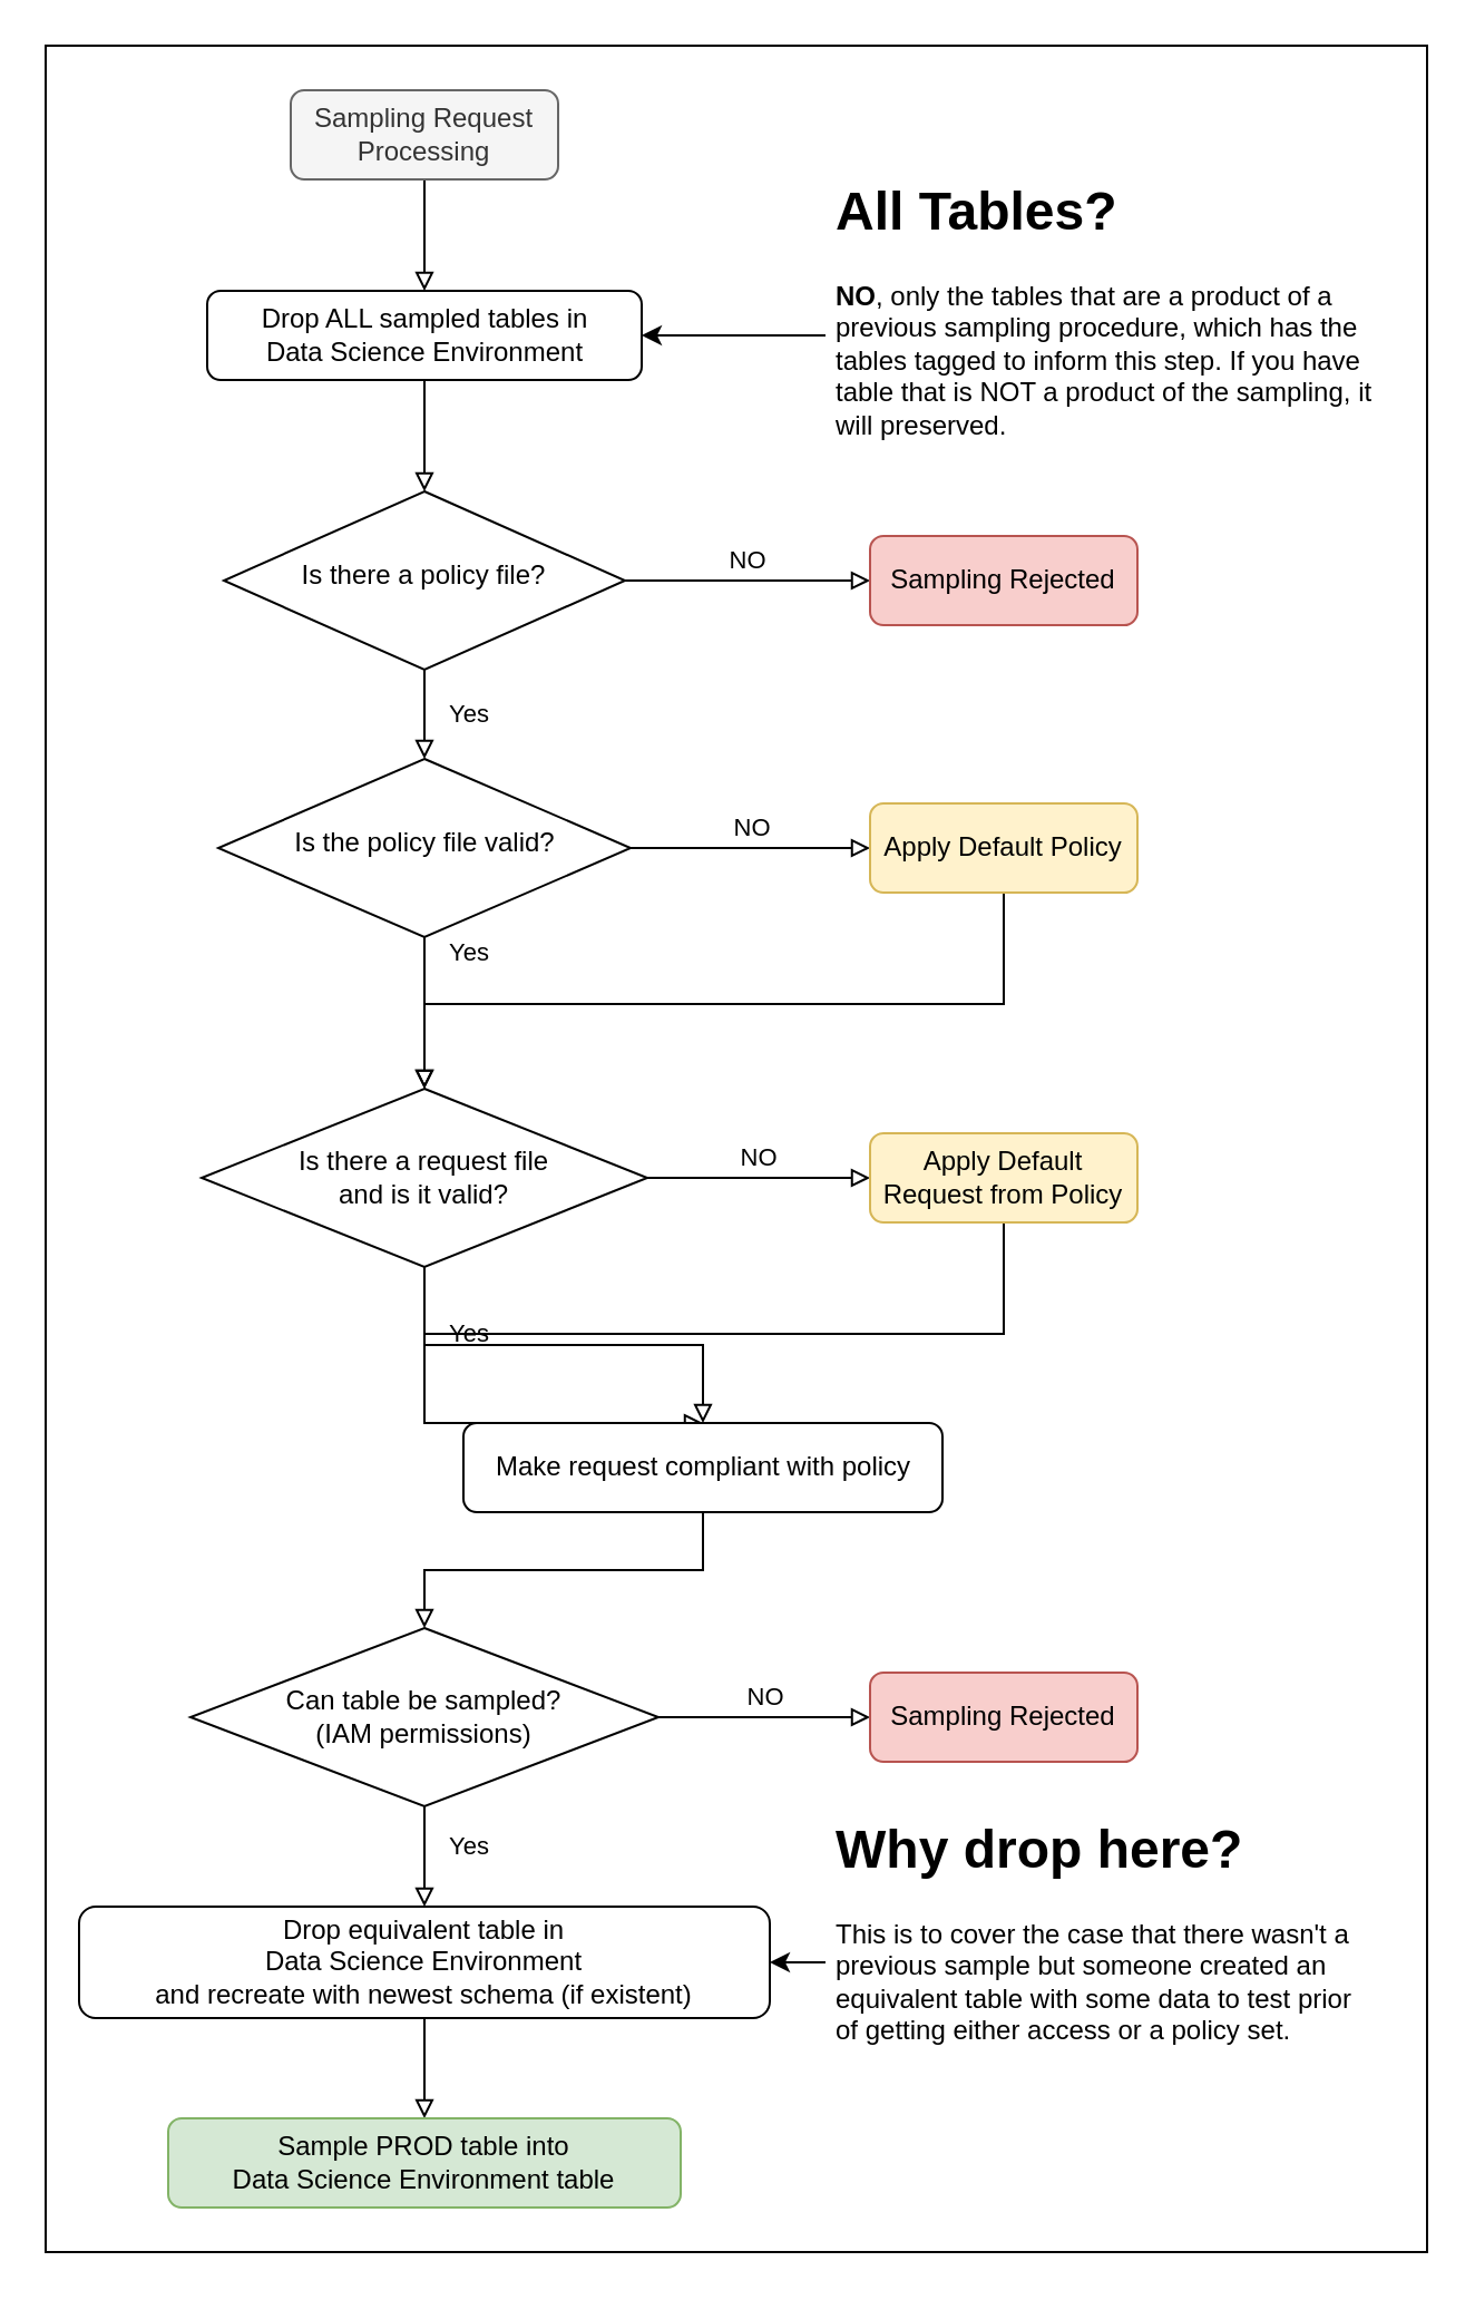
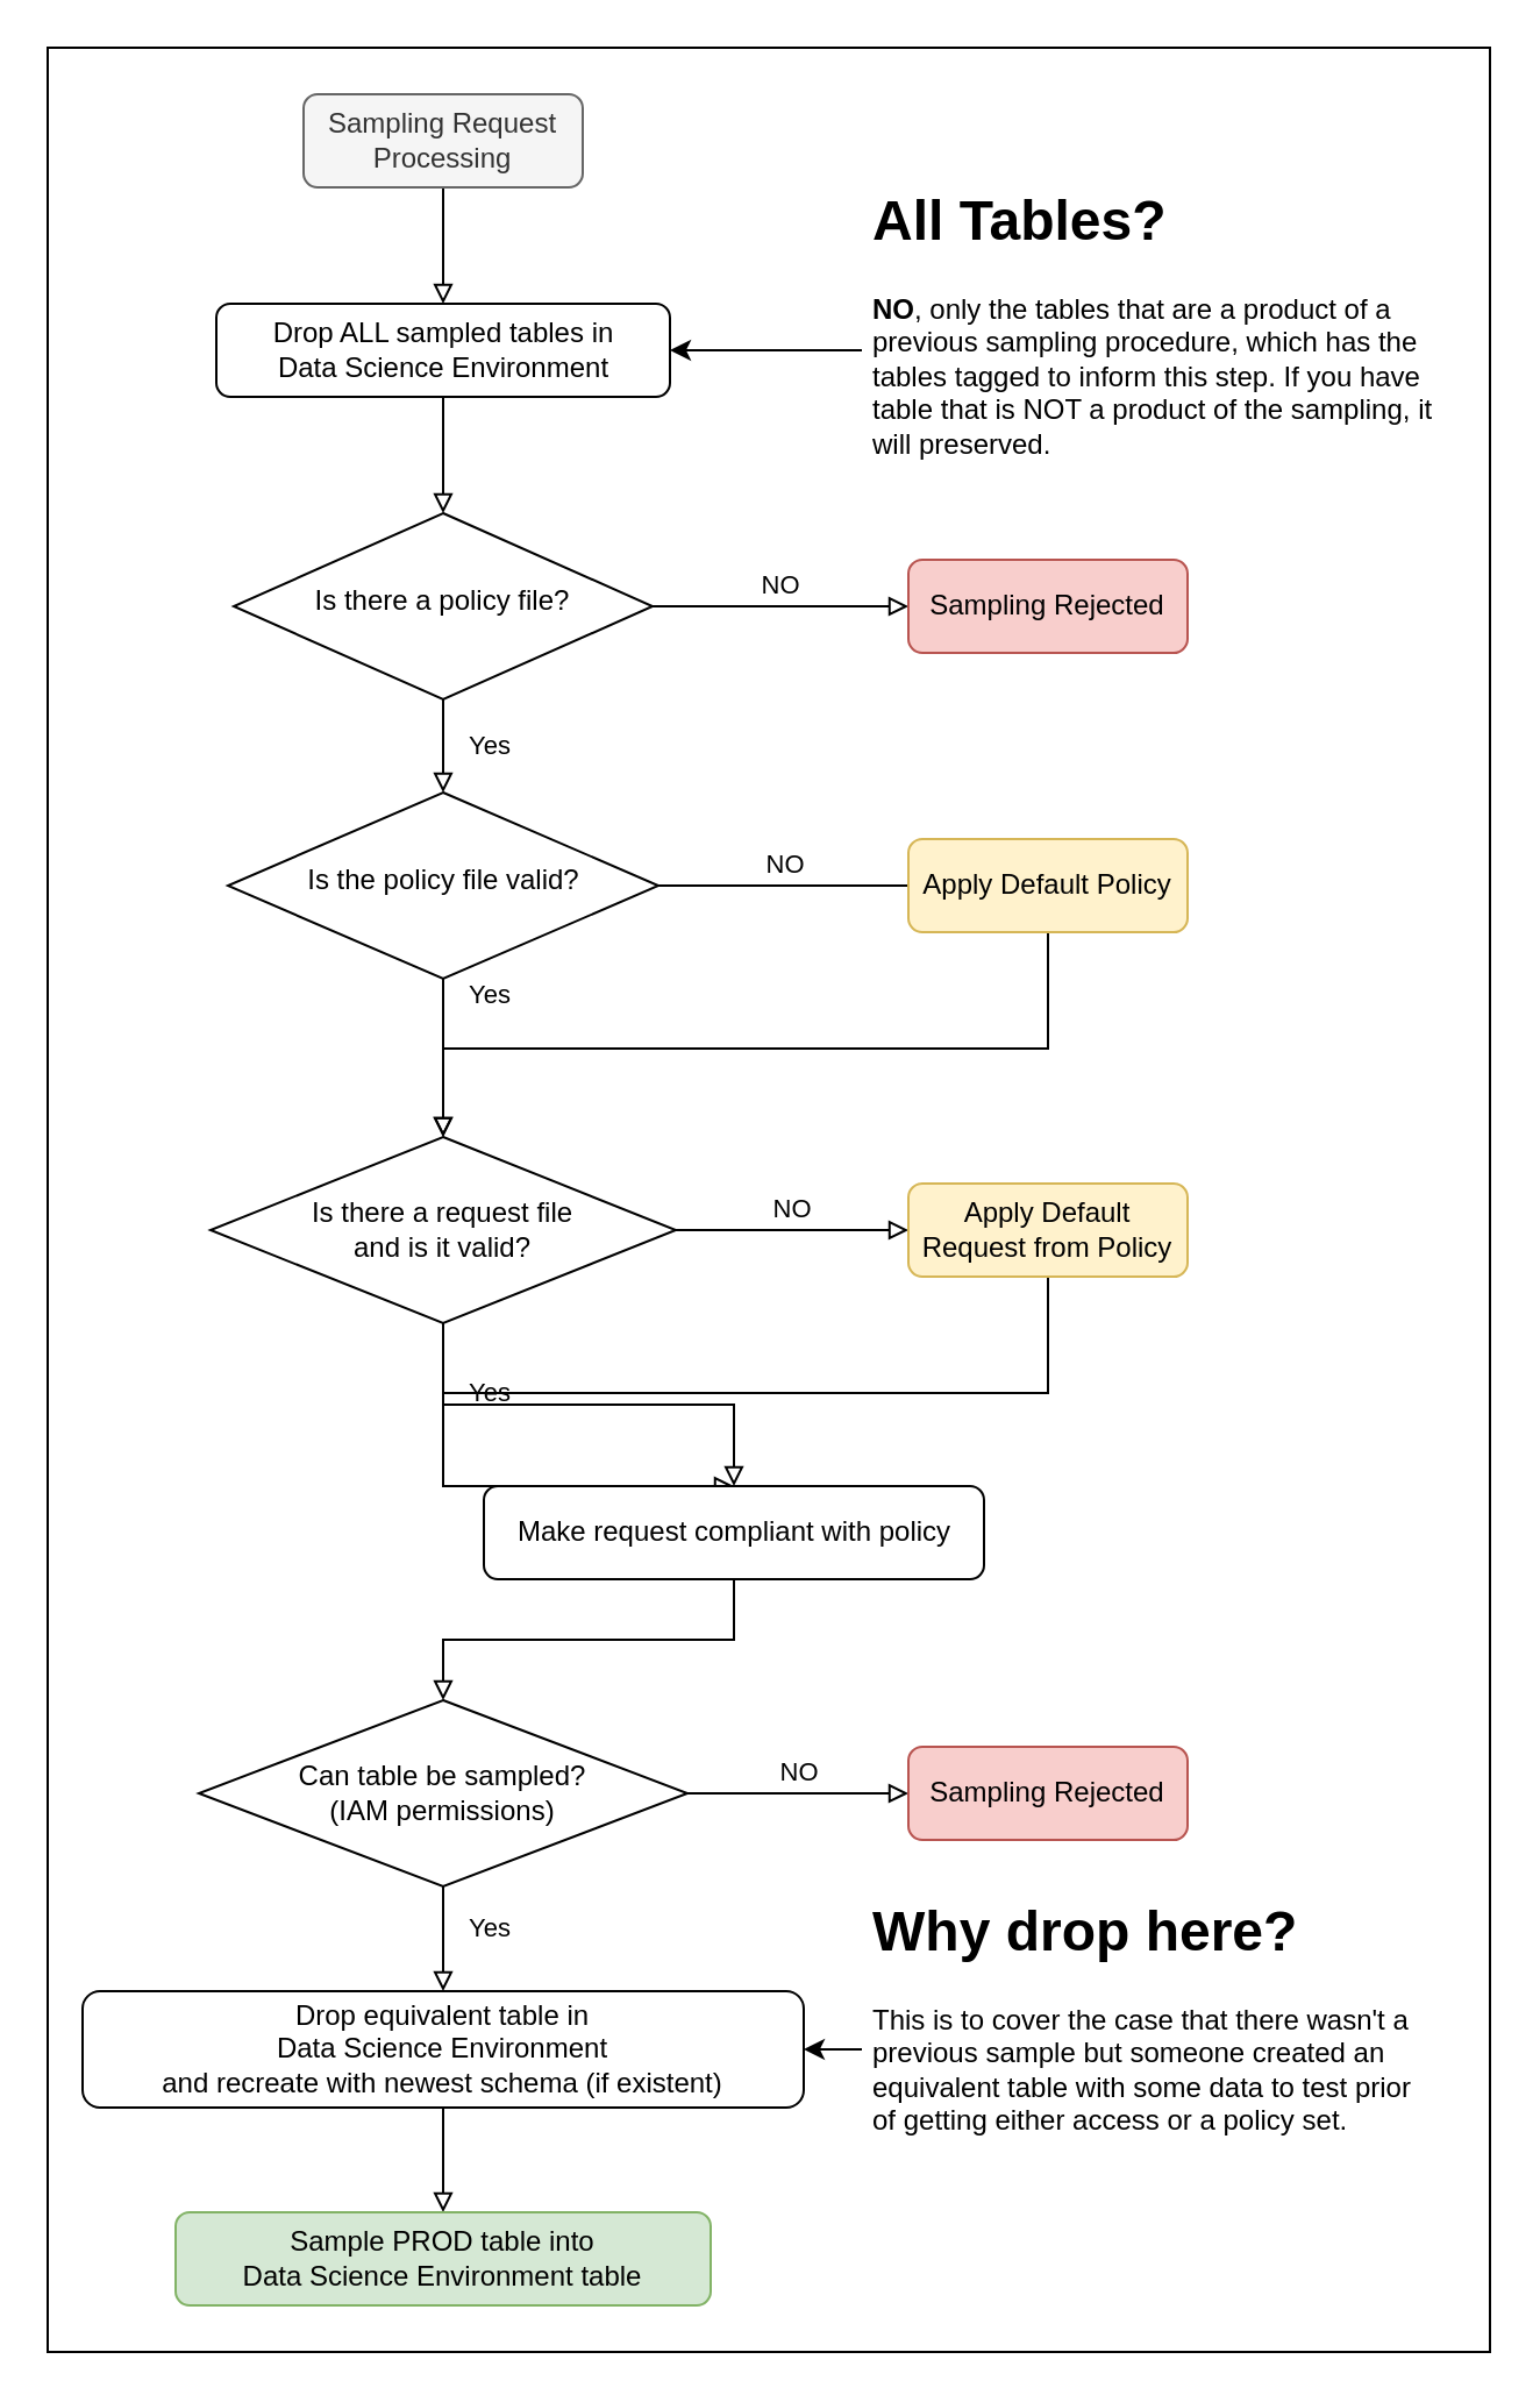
  <mxCell id="0" />
  <mxCell id="1" parent="0" />
  <mxCell id="2" value="" style="rounded=0;whiteSpace=wrap;html=1;" vertex="1" parent="1"><mxGeometry x="20" y="20" width="620" height="990" as="geometry" /></mxCell>
  <mxCell id="3" style="edgeStyle=orthogonalEdgeStyle;rounded=0;orthogonalLoop=1;jettySize=auto;html=1;endArrow=block;endFill=0;endSize=6;" parent="1" source="4" target="28" edge="1"><mxGeometry relative="1" as="geometry" /></mxCell>
  <mxCell id="4" value="Sampling Request Processing" style="rounded=1;whiteSpace=wrap;html=1;fontSize=12;glass=0;strokeWidth=1;shadow=0;fillColor=#f5f5f5;fontColor=#333333;strokeColor=#666666;" parent="1" vertex="1"><mxGeometry x="130" y="40" width="120" height="40" as="geometry" /></mxCell>
  <mxCell id="5" value="Yes" style="rounded=0;html=1;jettySize=auto;orthogonalLoop=1;fontSize=11;endArrow=block;endFill=0;endSize=6;strokeWidth=1;shadow=0;labelBackgroundColor=none;edgeStyle=orthogonalEdgeStyle;" parent="1" source="7" target="10" edge="1"><mxGeometry y="20" relative="1" as="geometry"><mxPoint as="offset" /></mxGeometry></mxCell>
  <mxCell id="6" value="NO" style="edgeStyle=orthogonalEdgeStyle;rounded=0;orthogonalLoop=1;jettySize=auto;html=1;align=center;verticalAlign=bottom;endArrow=block;endFill=0;labelBackgroundColor=none;" parent="1" source="7" target="11" edge="1"><mxGeometry relative="1" as="geometry" /></mxCell>
  <mxCell id="7" value="Is there a policy file?" style="rhombus;whiteSpace=wrap;html=1;shadow=0;fontFamily=Helvetica;fontSize=12;align=center;strokeWidth=1;spacing=6;spacingTop=-4;" parent="1" vertex="1"><mxGeometry x="100" y="220" width="180" height="80" as="geometry" /></mxCell>
  <mxCell id="8" value="Yes" style="rounded=0;html=1;jettySize=auto;orthogonalLoop=1;fontSize=11;endArrow=block;endFill=0;endSize=6;strokeWidth=1;shadow=0;labelBackgroundColor=none;edgeStyle=orthogonalEdgeStyle;" parent="1" source="10" target="15" edge="1"><mxGeometry x="-0.8" y="20" relative="1" as="geometry"><mxPoint as="offset" /><mxPoint x="220" y="490" as="targetPoint" /></mxGeometry></mxCell>
- <mxCell id="9" value="NO" style="edgeStyle=orthogonalEdgeStyle;rounded=0;orthogonalLoop=1;jettySize=auto;html=1;endArrow=block;endFill=0;verticalAlign=bottom;labelBackgroundColor=none;" parent="1" source="10" target="13" edge="1"><mxGeometry relative="1" as="geometry" /></mxCell>
+ <mxCell id="9" value="NO" style="edgeStyle=orthogonalEdgeStyle;rounded=0;orthogonalLoop=1;jettySize=auto;html=1;endArrow=none;endFill=0;verticalAlign=bottom;labelBackgroundColor=none;" parent="1" source="10" target="13" edge="1"><mxGeometry relative="1" as="geometry" /></mxCell>
  <mxCell id="10" value="Is the policy file valid?" style="rhombus;whiteSpace=wrap;html=1;shadow=0;fontFamily=Helvetica;fontSize=12;align=center;strokeWidth=1;spacing=6;spacingTop=-4;" parent="1" vertex="1"><mxGeometry x="97.5" y="340" width="185" height="80" as="geometry" /></mxCell>
  <mxCell id="11" value="Sampling Rejected" style="rounded=1;whiteSpace=wrap;html=1;fontSize=12;glass=0;strokeWidth=1;shadow=0;fillColor=#f8cecc;strokeColor=#b85450;" parent="1" vertex="1"><mxGeometry x="390" y="240" width="120" height="40" as="geometry" /></mxCell>
  <mxCell id="12" style="edgeStyle=orthogonalEdgeStyle;rounded=0;orthogonalLoop=1;jettySize=auto;html=1;entryX=0.5;entryY=0;entryDx=0;entryDy=0;endArrow=block;endFill=0;endSize=6;" parent="1" source="13" target="15" edge="1"><mxGeometry relative="1" as="geometry"><Array as="points"><mxPoint x="450" y="450" /><mxPoint x="190" y="450" /></Array></mxGeometry></mxCell>
  <mxCell id="13" value="Apply Default Policy" style="rounded=1;whiteSpace=wrap;html=1;fillColor=#fff2cc;strokeColor=#d6b656;" parent="1" vertex="1"><mxGeometry x="390" y="360" width="120" height="40" as="geometry" /></mxCell>
  <mxCell id="14" value="Yes" style="edgeStyle=orthogonalEdgeStyle;rounded=0;orthogonalLoop=1;jettySize=auto;html=1;endArrow=block;endFill=0;align=center;labelPosition=right;verticalLabelPosition=middle;verticalAlign=middle;entryX=0.5;entryY=0;entryDx=0;entryDy=0;labelBackgroundColor=none;" parent="1" source="15" target="20" edge="1"><mxGeometry x="-0.692" y="20" relative="1" as="geometry"><mxPoint x="190" y="638" as="targetPoint" /><mxPoint as="offset" /></mxGeometry></mxCell>
  <mxCell id="15" value="Is there a request file &lt;br&gt;and is it valid?" style="rhombus;whiteSpace=wrap;html=1;" parent="1" vertex="1"><mxGeometry x="90" y="488" width="200" height="80" as="geometry" /></mxCell>
  <mxCell id="16" value="NO" style="edgeStyle=orthogonalEdgeStyle;rounded=0;orthogonalLoop=1;jettySize=auto;html=1;entryX=0;entryY=0.5;entryDx=0;entryDy=0;endArrow=block;endFill=0;verticalAlign=bottom;exitX=1;exitY=0.5;exitDx=0;exitDy=0;labelBackgroundColor=none;" parent="1" source="15" target="18" edge="1"><mxGeometry relative="1" as="geometry" /></mxCell>
  <mxCell id="17" style="edgeStyle=orthogonalEdgeStyle;rounded=0;orthogonalLoop=1;jettySize=auto;html=1;entryX=0.5;entryY=0;entryDx=0;entryDy=0;endArrow=block;endFill=0;" parent="1" source="18" target="20" edge="1"><mxGeometry relative="1" as="geometry"><mxPoint x="190" y="638" as="targetPoint" /><Array as="points"><mxPoint x="450" y="598" /><mxPoint x="190" y="598" /></Array></mxGeometry></mxCell>
  <mxCell id="18" value="Apply Default Request from Policy" style="rounded=1;whiteSpace=wrap;html=1;fillColor=#fff2cc;strokeColor=#d6b656;" parent="1" vertex="1"><mxGeometry x="390" y="508" width="120" height="40" as="geometry" /></mxCell>
  <mxCell id="19" style="edgeStyle=orthogonalEdgeStyle;rounded=0;orthogonalLoop=1;jettySize=auto;html=1;entryX=0.5;entryY=0;entryDx=0;entryDy=0;endArrow=block;endFill=0;endSize=6;" parent="1" source="20" target="23" edge="1"><mxGeometry relative="1" as="geometry" /></mxCell>
  <mxCell id="20" value="Make request compliant with policy" style="rounded=1;whiteSpace=wrap;html=1;" parent="1" vertex="1"><mxGeometry x="207.5" y="638" width="215" height="40" as="geometry" /></mxCell>
  <mxCell id="21" value="NO" style="edgeStyle=orthogonalEdgeStyle;rounded=0;orthogonalLoop=1;jettySize=auto;html=1;endArrow=block;endFill=0;endSize=6;verticalAlign=bottom;labelBackgroundColor=none;" parent="1" source="23" target="24" edge="1"><mxGeometry relative="1" as="geometry" /></mxCell>
  <mxCell id="22" value="Yes" style="edgeStyle=orthogonalEdgeStyle;rounded=0;orthogonalLoop=1;jettySize=auto;html=1;endArrow=block;endFill=0;endSize=6;labelBackgroundColor=none;" parent="1" source="23" target="26" edge="1"><mxGeometry x="-0.2" y="20" relative="1" as="geometry"><mxPoint as="offset" /></mxGeometry></mxCell>
  <mxCell id="23" value="Can table be sampled?&lt;br&gt;(IAM permissions)" style="rhombus;whiteSpace=wrap;html=1;" parent="1" vertex="1"><mxGeometry x="85" y="730" width="210" height="80" as="geometry" /></mxCell>
  <mxCell id="24" value="Sampling Rejected" style="rounded=1;whiteSpace=wrap;html=1;fontSize=12;glass=0;strokeWidth=1;shadow=0;fillColor=#f8cecc;strokeColor=#b85450;" parent="1" vertex="1"><mxGeometry x="390" y="750" width="120" height="40" as="geometry" /></mxCell>
  <mxCell id="25" style="edgeStyle=orthogonalEdgeStyle;rounded=0;orthogonalLoop=1;jettySize=auto;html=1;entryX=0.5;entryY=0;entryDx=0;entryDy=0;endArrow=block;endFill=0;endSize=6;" parent="1" source="26" target="29" edge="1"><mxGeometry relative="1" as="geometry" /></mxCell>
  <mxCell id="26" value="Drop equivalent table in &lt;br&gt;Data Science Environment&lt;br&gt;and recreate with newest schema (if existent)" style="rounded=1;whiteSpace=wrap;html=1;fontSize=12;glass=0;strokeWidth=1;shadow=0;" parent="1" vertex="1"><mxGeometry x="35" y="855" width="310" height="50" as="geometry" /></mxCell>
  <mxCell id="27" style="edgeStyle=orthogonalEdgeStyle;rounded=0;orthogonalLoop=1;jettySize=auto;html=1;endArrow=block;endFill=0;endSize=6;" parent="1" source="28" target="7" edge="1"><mxGeometry relative="1" as="geometry" /></mxCell>
  <mxCell id="28" value="Drop ALL sampled tables in &lt;br&gt;Data Science Environment" style="rounded=1;whiteSpace=wrap;html=1;fontSize=12;glass=0;strokeWidth=1;shadow=0;" parent="1" vertex="1"><mxGeometry x="92.5" y="130" width="195" height="40" as="geometry" /></mxCell>
  <mxCell id="29" value="Sample PROD table into&lt;br&gt;Data Science Environment table" style="rounded=1;whiteSpace=wrap;html=1;fontSize=12;glass=0;strokeWidth=1;shadow=0;fillColor=#d5e8d4;strokeColor=#82b366;" parent="1" vertex="1"><mxGeometry x="75" y="950" width="230" height="40" as="geometry" /></mxCell>
  <mxCell id="30" style="edgeStyle=orthogonalEdgeStyle;rounded=0;orthogonalLoop=1;jettySize=auto;html=1;entryX=1;entryY=0.5;entryDx=0;entryDy=0;" parent="1" source="31" target="26" edge="1"><mxGeometry relative="1" as="geometry" /></mxCell>
  <mxCell id="31" value="&lt;h1&gt;Why drop here?&lt;/h1&gt;&lt;p&gt;This is to cover the case that there wasn't a previous sample but someone created an equivalent table with some data to test prior of getting either access or a policy set.&lt;/p&gt;" style="text;html=1;strokeColor=none;fillColor=none;spacing=5;spacingTop=-20;whiteSpace=wrap;overflow=hidden;rounded=0;" parent="1" vertex="1"><mxGeometry x="370" y="810" width="250" height="140" as="geometry" /></mxCell>
  <mxCell id="32" style="edgeStyle=orthogonalEdgeStyle;rounded=0;orthogonalLoop=1;jettySize=auto;html=1;entryX=1;entryY=0.5;entryDx=0;entryDy=0;" parent="1" source="33" target="28" edge="1"><mxGeometry relative="1" as="geometry" /></mxCell>
  <mxCell id="33" value="&lt;h1&gt;All Tables?&lt;/h1&gt;&lt;p&gt;&lt;b&gt;NO&lt;/b&gt;, only the tables that are a product of a previous sampling procedure, which has the tables tagged to inform this step. If you have table that is NOT a product of the sampling, it will preserved.&lt;/p&gt;" style="text;html=1;strokeColor=none;fillColor=none;spacing=5;spacingTop=-20;whiteSpace=wrap;overflow=hidden;rounded=0;" parent="1" vertex="1"><mxGeometry x="370" y="75" width="250" height="150" as="geometry" /></mxCell>
